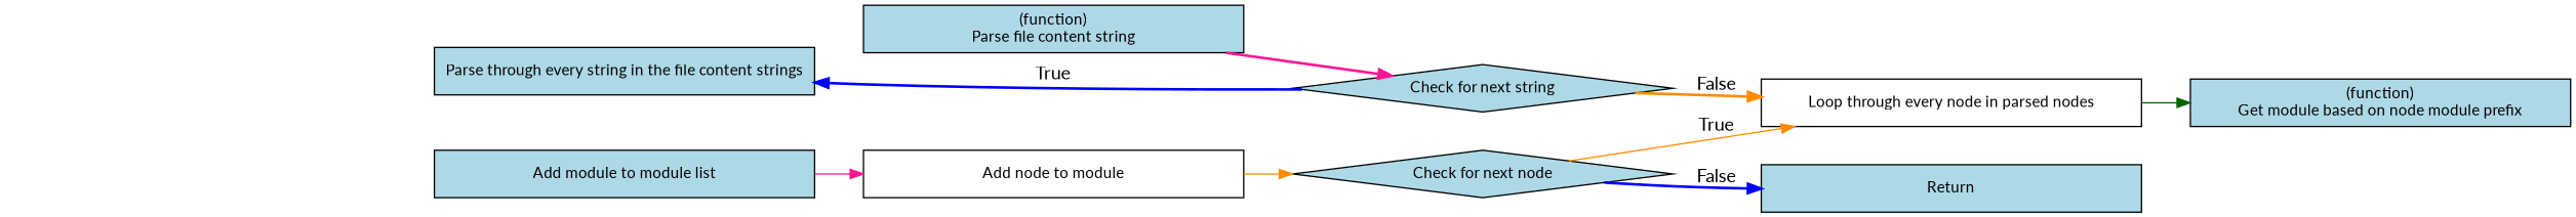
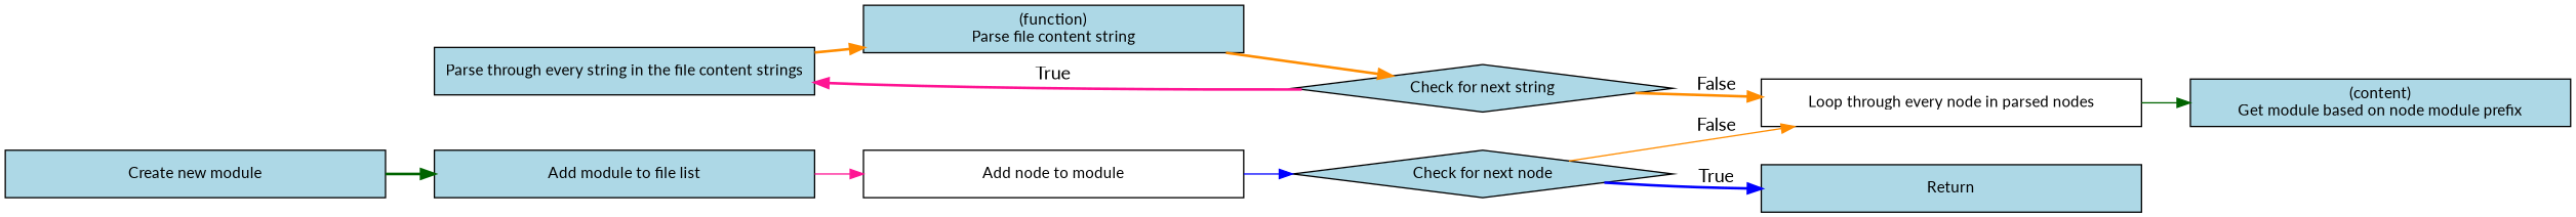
  digraph {
    fontname=Lato
    rankdir=LR
    node [fillcolor=lightblue fixedsize=true fontname=Lato fontsize=12 shape=rectangle style=filled]
    edge [color=darkorange fontname=Lato style=bold]
    n1 [height=0.5 label="Parse through every string in the file content strings" width=4.0]
    n2 [height=0.5 label="(function)\nParse file content string" width=4.0]
    n3 [height=0.5 label="Check for next string" shape=diamond width=4.0]
    n4 [fillcolor=white height=0.5 label="Loop through every node in parsed nodes" width=4.0]
-   n5 [height=0.5 label="(function)\nGet module based on node module prefix" width=4.0]
-   n7 [height=0.5 label="Add module to module list" width=4.0]
+   n5 [height=0.5 label="(content)\nGet module based on node module prefix" width=4.0]
+   n6 [height=0.5 label="Create new module" width=4.0]
+   n7 [height=0.5 label="Add module to file list" width=4.0]
    n8 [fillcolor=white height=0.5 label="Add node to module" width=4.0]
    n9 [height=0.5 label="Check for next node" shape=diamond width=4.0]
    n10 [height=0.5 label=Return width=4.0]
-   n2 -> n3 [color=deeppink]
-   n3 -> n1 [color=blue label=True]
+   n1 -> n2
+   n2 -> n3
+   n3 -> n1 [color=deeppink label=True]
    n3 -> n4 [label=False]
    n4 -> n5 [color=darkgreen style=solid]
+   n6 -> n7 [color=darkgreen]
    n7 -> n8 [color=deeppink style=solid]
-   n8 -> n9 [style=solid]
-   n9 -> n4 [label=True style=solid]
-   n9 -> n10 [color=blue label=False]
+   n8 -> n9 [color=blue style=solid]
+   n9 -> n4 [label=False style=solid]
+   n9 -> n10 [color=blue label=True]
  }
